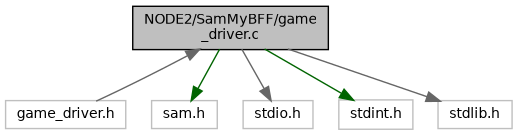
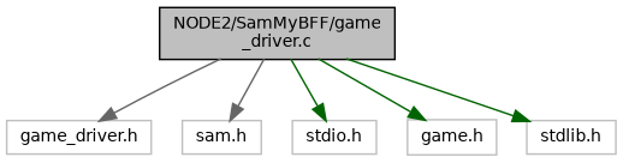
  digraph {
    node [color=grey75 fillcolor=white fontname=Helvetica fontsize=10 shape=record style=filled]
    edge [color=darkgreen fontname=Helvetica fontsize=10 labelfontname=Helvetica labelfontsize=10 style=solid]
    n1 [color=black fillcolor=grey75 fontcolor=black height=0.2 label="NODE2/SamMyBFF/game\l_driver.c" width=0.4]
    n2 [height=0.2 label="game_driver.h" width=0.4]
    n3 [height=0.2 label="sam.h" width=0.4]
    n4 [height=0.2 label="stdio.h" width=0.4]
-   n5 [height=0.2 label="stdint.h" width=0.4]
+   n5 [height=0.2 label="game.h" width=0.4]
    n6 [height=0.2 label="stdlib.h" width=0.4]
-   n2 -> n1 [color=gray40]
-   n1 -> n3
-   n1 -> n4 [color=gray40]
+   n1 -> n2 [color=gray40]
+   n1 -> n3 [color=gray40]
+   n1 -> n4
    n1 -> n5
-   n1 -> n6 [color=gray40]
+   n1 -> n6
  }
